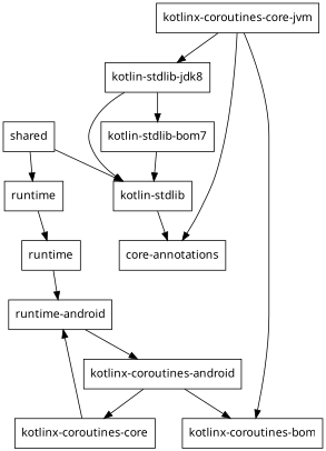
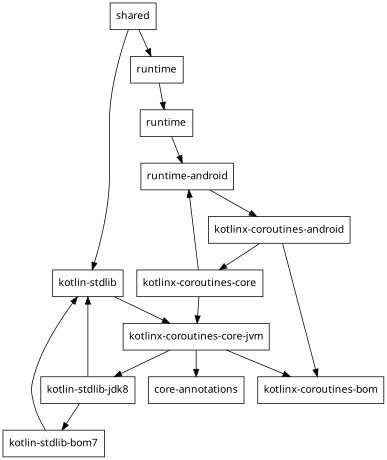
  digraph {
    node [fontname="Times New Roman" shape=rectangle]
    n1 [label=shared]
    n2 [label="kotlin-stdlib"]
    n3 [label=runtime]
    n4 [label="core-annotations"]
    n5 [label=runtime]
    n6 [label="runtime-android"]
    n7 [label="kotlinx-coroutines-android"]
    n8 [label="kotlinx-coroutines-core"]
    n9 [label="kotlinx-coroutines-core-jvm"]
    n10 [label="kotlinx-coroutines-bom"]
    n11 [label="kotlin-stdlib-jdk8"]
    n12 [label="kotlin-stdlib-bom7"]
    subgraph sub_1 {
      rank=same
      n1
    }
    n1 -> n2
    n1 -> n3
-   n2 -> n4
+   n2 -> n9
    n3 -> n5
    n5 -> n6
    n6 -> n7
    n7 -> n8
    n7 -> n10
    n8 -> n6
+   n8 -> n9
    n9 -> n4
    n9 -> n10
    n9 -> n11
    n11 -> n2
    n11 -> n12
    n12 -> n2
  }
